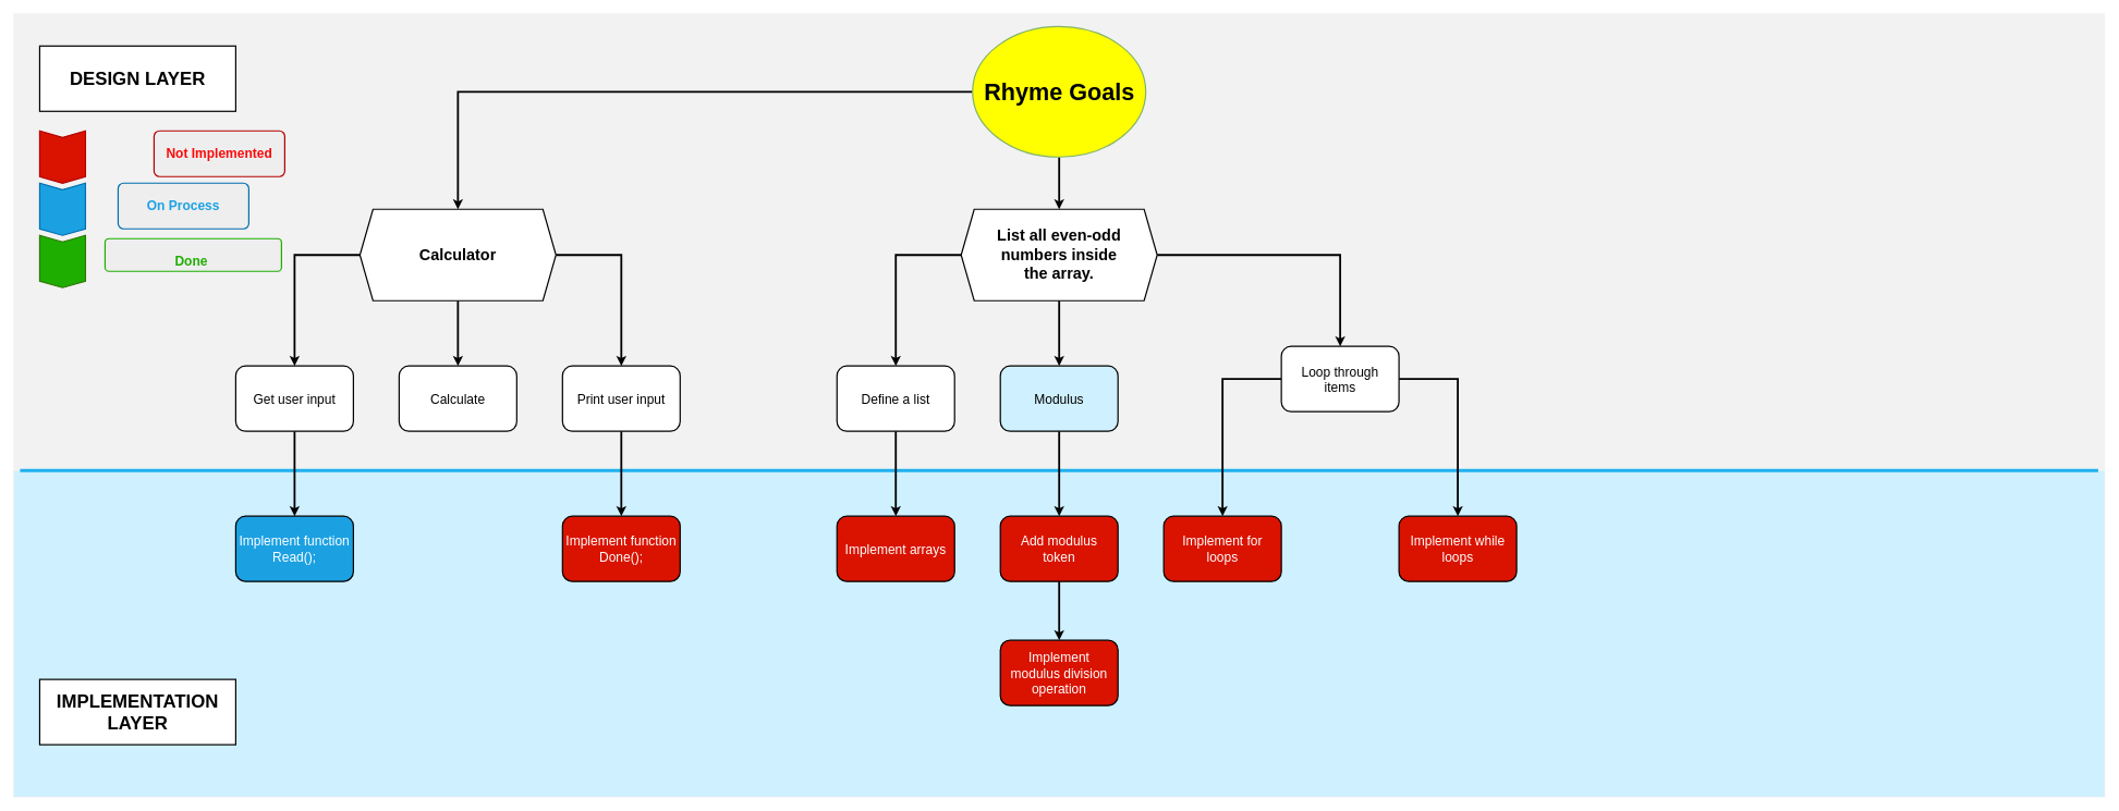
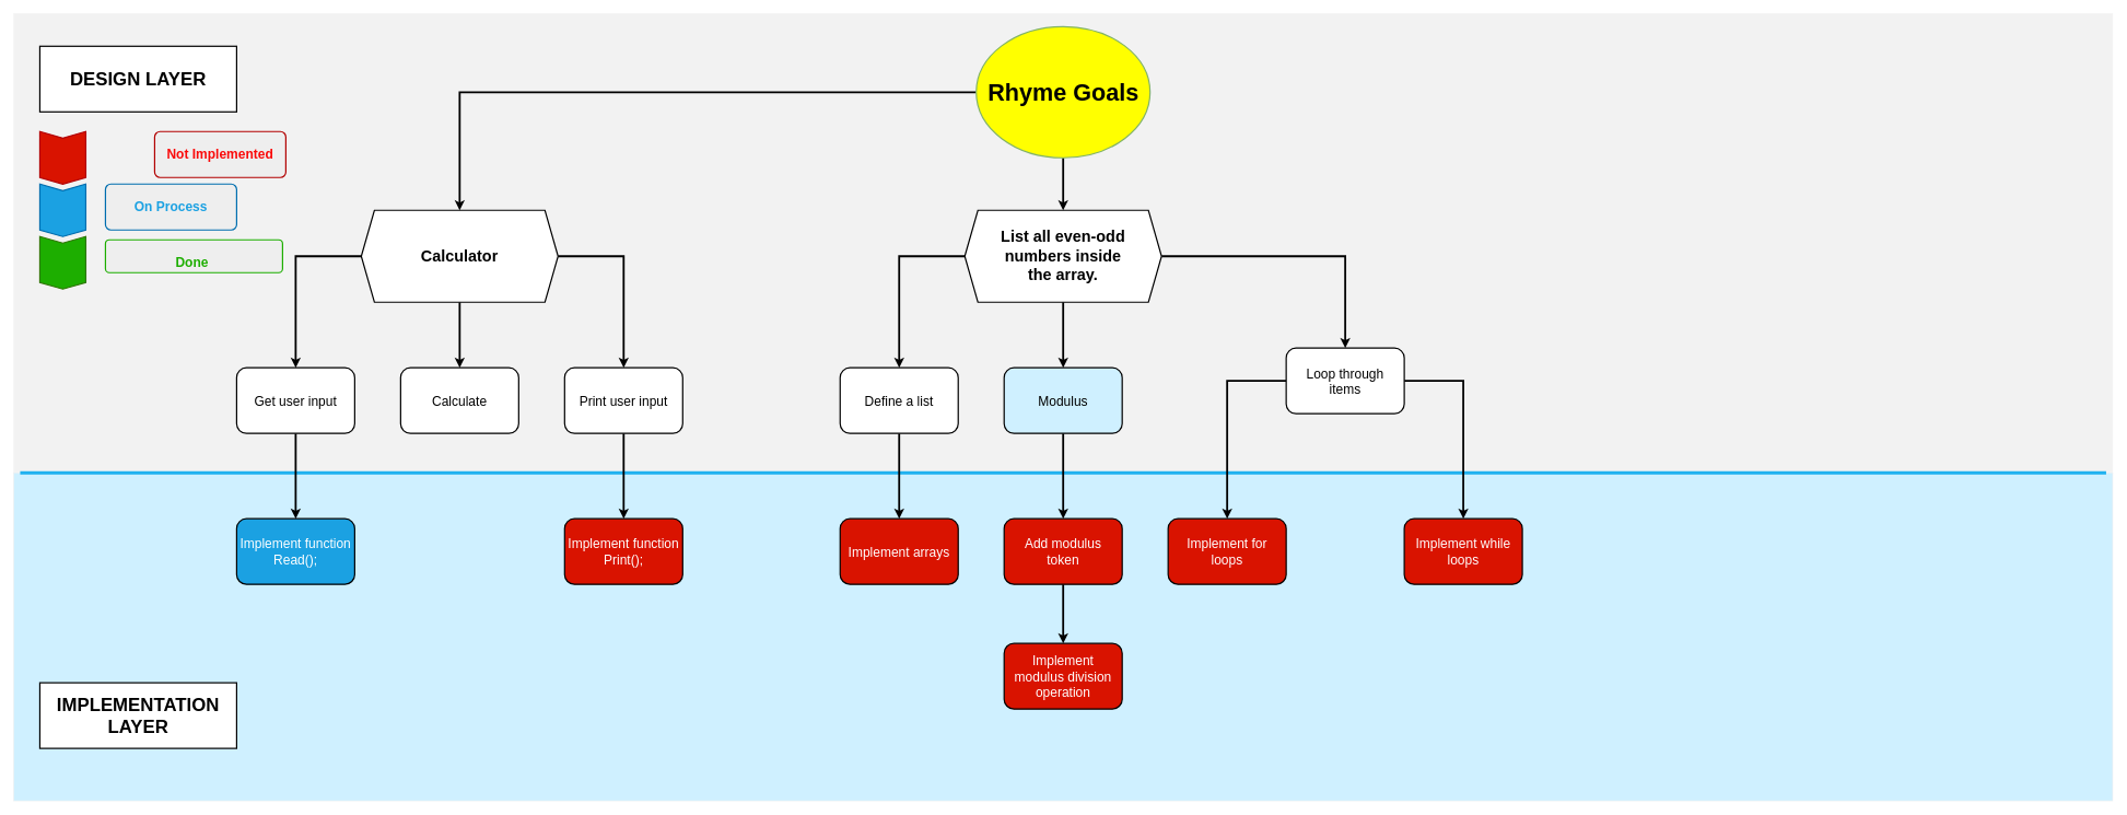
  <mxCell id="0" />
  <mxCell id="1" parent="0" />
  <mxCell id="2" value="" style="rounded=0;whiteSpace=wrap;html=1;movable=0;resizable=0;rotatable=0;deletable=0;editable=0;locked=1;connectable=0;fillColor=#f2f2f2;strokeColor=#F5F5F5;" vertex="1" parent="1"><mxGeometry width="3200" height="700" as="geometry" x="20" y="20" /></mxCell>
  <mxCell id="3" value="" style="rounded=0;whiteSpace=wrap;html=1;fillColor=#CFF0FF;strokeColor=#EFEFEF;movable=0;resizable=0;rotatable=0;deletable=0;editable=0;locked=1;connectable=0;" vertex="1" parent="1"><mxGeometry y="720" width="3200" height="500" as="geometry" x="20" /></mxCell>
  <mxCell id="4" value="" style="endArrow=none;html=1;rounded=0;labelBackgroundColor=default;strokeColor=#1FB1EF;strokeWidth=5;align=center;verticalAlign=middle;fontFamily=Helvetica;fontSize=12;fontColor=default;shape=connector;" edge="1" parent="1"><mxGeometry width="50" height="50" relative="1" as="geometry"><mxPoint x="30" y="720" as="sourcePoint" /><mxPoint x="3210" y="720" as="targetPoint" /></mxGeometry></mxCell>
  <mxCell id="5" style="edgeStyle=orthogonalEdgeStyle;rounded=0;orthogonalLoop=1;jettySize=auto;html=1;strokeWidth=3;" edge="1" parent="1" source="6" target="14"><mxGeometry relative="1" as="geometry" /></mxCell>
  <mxCell id="6" value="&lt;font style=&quot;font-size: 20px;&quot;&gt;Get user input&lt;/font&gt;" style="rounded=1;whiteSpace=wrap;html=1;strokeWidth=2;" vertex="1" parent="1"><mxGeometry x="360" y="560" width="180" height="100" as="geometry" /></mxCell>
  <mxCell id="7" style="edgeStyle=orthogonalEdgeStyle;rounded=0;orthogonalLoop=1;jettySize=auto;html=1;entryX=0.5;entryY=0;entryDx=0;entryDy=0;strokeWidth=3;" edge="1" parent="1" source="9" target="13"><mxGeometry relative="1" as="geometry" /></mxCell>
  <mxCell id="8" style="edgeStyle=orthogonalEdgeStyle;rounded=0;orthogonalLoop=1;jettySize=auto;html=1;entryX=0.5;entryY=0;entryDx=0;entryDy=0;strokeWidth=3;" edge="1" parent="1" source="9" target="28"><mxGeometry relative="1" as="geometry" /></mxCell>
  <mxCell id="9" value="&lt;font style=&quot;font-size: 36px;&quot;&gt;&lt;b&gt;Rhyme Goals&lt;/b&gt;&lt;/font&gt;" style="ellipse;whiteSpace=wrap;html=1;strokeWidth=2;fillColor=#FFFF00;gradientColor=none;strokeColor=#82b366;" vertex="1" parent="1"><mxGeometry x="1487.5" y="40" width="265" height="200" as="geometry" /></mxCell>
  <mxCell id="10" style="edgeStyle=orthogonalEdgeStyle;rounded=0;orthogonalLoop=1;jettySize=auto;html=1;strokeWidth=3;" edge="1" parent="1" source="13" target="6"><mxGeometry relative="1" as="geometry" /></mxCell>
  <mxCell id="11" style="edgeStyle=orthogonalEdgeStyle;rounded=0;orthogonalLoop=1;jettySize=auto;html=1;entryX=0.5;entryY=0;entryDx=0;entryDy=0;strokeWidth=3;" edge="1" parent="1" source="13" target="17"><mxGeometry relative="1" as="geometry" /></mxCell>
  <mxCell id="12" style="edgeStyle=orthogonalEdgeStyle;rounded=0;orthogonalLoop=1;jettySize=auto;html=1;entryX=0.5;entryY=0;entryDx=0;entryDy=0;strokeWidth=3;" edge="1" parent="1" source="13" target="15"><mxGeometry relative="1" as="geometry" /></mxCell>
  <mxCell id="13" value="&lt;span style=&quot;font-size: 24px;&quot;&gt;&lt;b&gt;Calculator&lt;/b&gt;&lt;/span&gt;" style="shape=hexagon;perimeter=hexagonPerimeter2;whiteSpace=wrap;html=1;fixedSize=1;strokeWidth=2;" vertex="1" parent="1"><mxGeometry x="550" y="320" width="300" height="140" as="geometry" /></mxCell>
  <mxCell id="14" value="&lt;font style=&quot;font-size: 20px;&quot;&gt;Implement function&lt;br&gt;Read();&lt;br&gt;&lt;/font&gt;" style="rounded=1;whiteSpace=wrap;html=1;strokeWidth=2;fillColor=#1BA1E2;fontColor=#ffffff;strokeColor=#000000;" vertex="1" parent="1"><mxGeometry x="360" y="790" width="180" height="100" as="geometry" /></mxCell>
  <mxCell id="15" value="&lt;font style=&quot;font-size: 20px;&quot;&gt;Calculate&lt;/font&gt;" style="rounded=1;whiteSpace=wrap;html=1;strokeWidth=2;" vertex="1" parent="1"><mxGeometry x="610" y="560" width="180" height="100" as="geometry" /></mxCell>
  <mxCell id="16" style="edgeStyle=orthogonalEdgeStyle;rounded=0;orthogonalLoop=1;jettySize=auto;html=1;entryX=0.5;entryY=0;entryDx=0;entryDy=0;strokeWidth=3;" edge="1" parent="1" source="17" target="18"><mxGeometry relative="1" as="geometry" /></mxCell>
  <mxCell id="17" value="&lt;font style=&quot;font-size: 20px;&quot;&gt;Print user input&lt;/font&gt;" style="rounded=1;whiteSpace=wrap;html=1;strokeWidth=2;" vertex="1" parent="1"><mxGeometry x="860" y="560" width="180" height="100" as="geometry" /></mxCell>
- <mxCell id="18" value="&lt;font style=&quot;&quot;&gt;&lt;font style=&quot;font-size: 20px;&quot;&gt;Implement function Done();&lt;/font&gt;&lt;br&gt;&lt;/font&gt;" style="rounded=1;whiteSpace=wrap;html=1;strokeWidth=2;fillColor=#D91300;strokeColor=#000000;fontColor=#ffffff;" vertex="1" parent="1"><mxGeometry x="860" y="790" width="180" height="100" as="geometry" /></mxCell>
+ <mxCell id="18" value="&lt;font style=&quot;&quot;&gt;&lt;font style=&quot;font-size: 20px;&quot;&gt;Implement function Print();&lt;/font&gt;&lt;br&gt;&lt;/font&gt;" style="rounded=1;whiteSpace=wrap;html=1;strokeWidth=2;fillColor=#D91300;strokeColor=#000000;fontColor=#ffffff;" vertex="1" parent="1"><mxGeometry x="860" y="790" width="180" height="100" as="geometry" /></mxCell>
  <mxCell id="19" value="&lt;b&gt;&lt;font style=&quot;font-size: 28px;&quot;&gt;DESIGN LAYER&lt;/font&gt;&lt;/b&gt;" style="rounded=0;whiteSpace=wrap;html=1;strokeWidth=2;" vertex="1" parent="1"><mxGeometry x="60" y="70" width="300" height="100" as="geometry" /></mxCell>
  <mxCell id="20" value="&lt;font style=&quot;font-size: 28px;&quot;&gt;&lt;b style=&quot;&quot;&gt;IMPLEMENTATION&lt;br&gt;LAYER&lt;br&gt;&lt;/b&gt;&lt;/font&gt;" style="rounded=0;whiteSpace=wrap;html=1;strokeWidth=2;" vertex="1" parent="1"><mxGeometry x="60" y="1040" width="300" height="100" as="geometry" /></mxCell>
  <mxCell id="21" value="" style="shape=step;perimeter=stepPerimeter;whiteSpace=wrap;html=1;fixedSize=1;size=10;direction=south;fillColor=#D91300;strokeColor=#B20000;rounded=0;fontColor=#ffffff;strokeWidth=2;" vertex="1" parent="1"><mxGeometry x="60" y="200" width="70" height="80" as="geometry" /></mxCell>
  <mxCell id="22" value="" style="shape=step;perimeter=stepPerimeter;whiteSpace=wrap;html=1;fixedSize=1;size=10;direction=south;fillColor=#1BA1E2;strokeColor=#006EAF;rounded=0;fontColor=#ffffff;strokeWidth=2;" vertex="1" parent="1"><mxGeometry x="60" y="280" width="70" height="80" as="geometry" /></mxCell>
  <mxCell id="23" value="" style="shape=step;perimeter=stepPerimeter;whiteSpace=wrap;html=1;fixedSize=1;size=10;direction=south;fillColor=#1DAE00;strokeColor=#2D7600;rounded=0;fontColor=#ffffff;strokeWidth=2;" vertex="1" parent="1"><mxGeometry x="60" y="360" width="70" height="80" as="geometry" /></mxCell>
  <mxCell id="24" value="&lt;p style=&quot;line-height: 280%;&quot;&gt;&lt;b style=&quot;background-color: initial; font-size: 20px;&quot;&gt;&lt;font color=&quot;#fa0909&quot;&gt;Not Implemented&lt;/font&gt;&lt;/b&gt;&lt;br&gt;&lt;/p&gt;" style="rounded=1;strokeColor=#B20000;fillColor=#EEEEEE;align=center;arcSize=12;verticalAlign=top;whiteSpace=wrap;html=1;fontSize=12;strokeWidth=2;" vertex="1" parent="1"><mxGeometry x="235" y="200" width="200" height="70" as="geometry" /></mxCell>
  <mxCell id="25" style="edgeStyle=orthogonalEdgeStyle;rounded=0;orthogonalLoop=1;jettySize=auto;html=1;entryX=0.5;entryY=0;entryDx=0;entryDy=0;strokeWidth=3;" edge="1" parent="1" source="28" target="32"><mxGeometry relative="1" as="geometry" /></mxCell>
  <mxCell id="26" style="edgeStyle=orthogonalEdgeStyle;rounded=0;orthogonalLoop=1;jettySize=auto;html=1;entryX=0.5;entryY=0;entryDx=0;entryDy=0;strokeWidth=3;" edge="1" parent="1" source="28" target="34"><mxGeometry relative="1" as="geometry" /></mxCell>
  <mxCell id="27" style="edgeStyle=orthogonalEdgeStyle;rounded=0;orthogonalLoop=1;jettySize=auto;html=1;strokeWidth=3;" edge="1" parent="1" source="28" target="37"><mxGeometry relative="1" as="geometry" /></mxCell>
  <mxCell id="28" value="&lt;font style=&quot;font-size: 24px;&quot;&gt;&lt;b&gt;List all even-odd &lt;br&gt;numbers inside &lt;br&gt;the array.&lt;/b&gt;&lt;/font&gt;" style="shape=hexagon;perimeter=hexagonPerimeter2;whiteSpace=wrap;html=1;fixedSize=1;strokeWidth=2;" vertex="1" parent="1"><mxGeometry x="1470" y="320" width="300" height="140" as="geometry" /></mxCell>
- <mxCell id="29" value="&lt;p style=&quot;line-height: 280%;&quot;&gt;&lt;b style=&quot;background-color: initial; font-size: 20px;&quot;&gt;&lt;font color=&quot;#1ba1e2&quot;&gt;On Process&lt;/font&gt;&lt;/b&gt;&lt;br&gt;&lt;/p&gt;" style="rounded=1;strokeColor=#006EAF;fillColor=#EEEEEE;align=center;arcSize=12;verticalAlign=top;whiteSpace=wrap;html=1;fontSize=12;strokeWidth=2;" vertex="1" parent="1"><mxGeometry x="180" y="280" width="200" height="70" as="geometry" /></mxCell>
+ <mxCell id="29" value="&lt;p style=&quot;line-height: 280%;&quot;&gt;&lt;b style=&quot;background-color: initial; font-size: 20px;&quot;&gt;&lt;font color=&quot;#1ba1e2&quot;&gt;On Process&lt;/font&gt;&lt;/b&gt;&lt;br&gt;&lt;/p&gt;" style="rounded=1;strokeColor=#006EAF;fillColor=#EEEEEE;align=center;arcSize=12;verticalAlign=top;whiteSpace=wrap;html=1;fontSize=12;strokeWidth=2;" vertex="1" parent="1"><mxGeometry x="160" y="280" width="200" height="70" as="geometry" /></mxCell>
  <mxCell id="30" value="&lt;p style=&quot;line-height: 280%;&quot;&gt;&lt;font color=&quot;#1dae00&quot;&gt;&lt;span style=&quot;font-size: 20px;&quot;&gt;&lt;b&gt;Done&amp;nbsp;&lt;/b&gt;&lt;/span&gt;&lt;/font&gt;&lt;/p&gt;" style="rounded=1;strokeColor=#1DAE00;fillColor=#EEEEEE;align=center;arcSize=12;verticalAlign=top;whiteSpace=wrap;html=1;fontSize=12;strokeWidth=2;" vertex="1" parent="1"><mxGeometry x="160" y="365" width="270" height="50" as="geometry" /></mxCell>
  <mxCell id="31" style="edgeStyle=orthogonalEdgeStyle;rounded=0;orthogonalLoop=1;jettySize=auto;html=1;entryX=0.5;entryY=0;entryDx=0;entryDy=0;strokeWidth=3;" edge="1" parent="1" source="32" target="40"><mxGeometry relative="1" as="geometry" /></mxCell>
  <mxCell id="32" value="&lt;font style=&quot;font-size: 20px;&quot;&gt;Define a list&lt;br&gt;&lt;/font&gt;" style="rounded=1;whiteSpace=wrap;html=1;strokeWidth=2;" vertex="1" parent="1"><mxGeometry x="1280" y="560" width="180" height="100" as="geometry" /></mxCell>
  <mxCell id="33" style="edgeStyle=orthogonalEdgeStyle;rounded=0;orthogonalLoop=1;jettySize=auto;html=1;entryX=0.5;entryY=0;entryDx=0;entryDy=0;strokeWidth=3;" edge="1" parent="1" source="34" target="39"><mxGeometry relative="1" as="geometry" /></mxCell>
  <mxCell id="34" value="&lt;font style=&quot;font-size: 20px;&quot;&gt;Modulus&lt;/font&gt;" style="rounded=1;whiteSpace=wrap;html=1;strokeWidth=2;fillColor=#cff0ff;" vertex="1" parent="1"><mxGeometry x="1530" y="560" width="180" height="100" as="geometry" /></mxCell>
  <mxCell id="35" style="edgeStyle=orthogonalEdgeStyle;rounded=0;orthogonalLoop=1;jettySize=auto;html=1;entryX=0.5;entryY=0;entryDx=0;entryDy=0;strokeColor=#000000;strokeWidth=3;" edge="1" parent="1" source="37" target="41"><mxGeometry relative="1" as="geometry"><Array as="points"><mxPoint x="1870" y="580" /></Array></mxGeometry></mxCell>
  <mxCell id="36" style="edgeStyle=orthogonalEdgeStyle;shape=connector;rounded=0;orthogonalLoop=1;jettySize=auto;html=1;entryX=0.5;entryY=0;entryDx=0;entryDy=0;labelBackgroundColor=default;strokeColor=#000000;strokeWidth=3;align=center;verticalAlign=middle;fontFamily=Helvetica;fontSize=11;fontColor=default;endArrow=classic;" edge="1" parent="1" source="37" target="43"><mxGeometry relative="1" as="geometry"><Array as="points"><mxPoint x="2230" y="580" /></Array></mxGeometry></mxCell>
  <mxCell id="37" value="&lt;span style=&quot;font-size: 20px;&quot;&gt;Loop through &lt;br&gt;items&lt;/span&gt;" style="rounded=1;whiteSpace=wrap;html=1;strokeWidth=2;" vertex="1" parent="1"><mxGeometry x="1960" y="530" width="180" height="100" as="geometry" /></mxCell>
  <mxCell id="38" style="edgeStyle=orthogonalEdgeStyle;rounded=0;orthogonalLoop=1;jettySize=auto;html=1;entryX=0.5;entryY=0;entryDx=0;entryDy=0;strokeWidth=3;" edge="1" parent="1" source="39" target="42"><mxGeometry relative="1" as="geometry" /></mxCell>
  <mxCell id="39" value="&lt;font style=&quot;&quot;&gt;&lt;font style=&quot;font-size: 20px;&quot;&gt;Add modulus &lt;br&gt;token&lt;/font&gt;&lt;br&gt;&lt;/font&gt;" style="rounded=1;whiteSpace=wrap;html=1;strokeWidth=2;fillColor=#D91300;strokeColor=#000000;fontColor=#ffffff;" vertex="1" parent="1"><mxGeometry x="1530" y="790" width="180" height="100" as="geometry" /></mxCell>
  <mxCell id="40" value="&lt;font style=&quot;&quot;&gt;&lt;font style=&quot;font-size: 20px;&quot;&gt;Implement arrays&lt;/font&gt;&lt;br&gt;&lt;/font&gt;" style="rounded=1;whiteSpace=wrap;html=1;strokeWidth=2;fillColor=#D91300;strokeColor=#000000;fontColor=#ffffff;" vertex="1" parent="1"><mxGeometry x="1280" y="790" width="180" height="100" as="geometry" /></mxCell>
  <mxCell id="41" value="&lt;font style=&quot;&quot;&gt;&lt;font style=&quot;font-size: 20px;&quot;&gt;Implement for &lt;br&gt;loops&lt;/font&gt;&lt;br&gt;&lt;/font&gt;" style="rounded=1;whiteSpace=wrap;html=1;strokeWidth=2;fillColor=#D91300;strokeColor=#000000;fontColor=#ffffff;" vertex="1" parent="1"><mxGeometry x="1780" y="790" width="180" height="100" as="geometry" /></mxCell>
  <mxCell id="42" value="&lt;font style=&quot;&quot;&gt;&lt;span style=&quot;font-size: 20px;&quot;&gt;Implement &lt;br&gt;modulus division operation&lt;/span&gt;&lt;br&gt;&lt;/font&gt;" style="rounded=1;whiteSpace=wrap;html=1;strokeWidth=2;fillColor=#D91300;strokeColor=#000000;fontColor=#ffffff;" vertex="1" parent="1"><mxGeometry x="1530" y="980" width="180" height="100" as="geometry" /></mxCell>
  <mxCell id="43" value="&lt;font style=&quot;&quot;&gt;&lt;font style=&quot;font-size: 20px;&quot;&gt;Implement while loops&lt;/font&gt;&lt;br&gt;&lt;/font&gt;" style="rounded=1;whiteSpace=wrap;html=1;strokeWidth=2;fillColor=#D91300;strokeColor=#000000;fontColor=#ffffff;" vertex="1" parent="1"><mxGeometry x="2140" y="790" width="180" height="100" as="geometry" /></mxCell>
